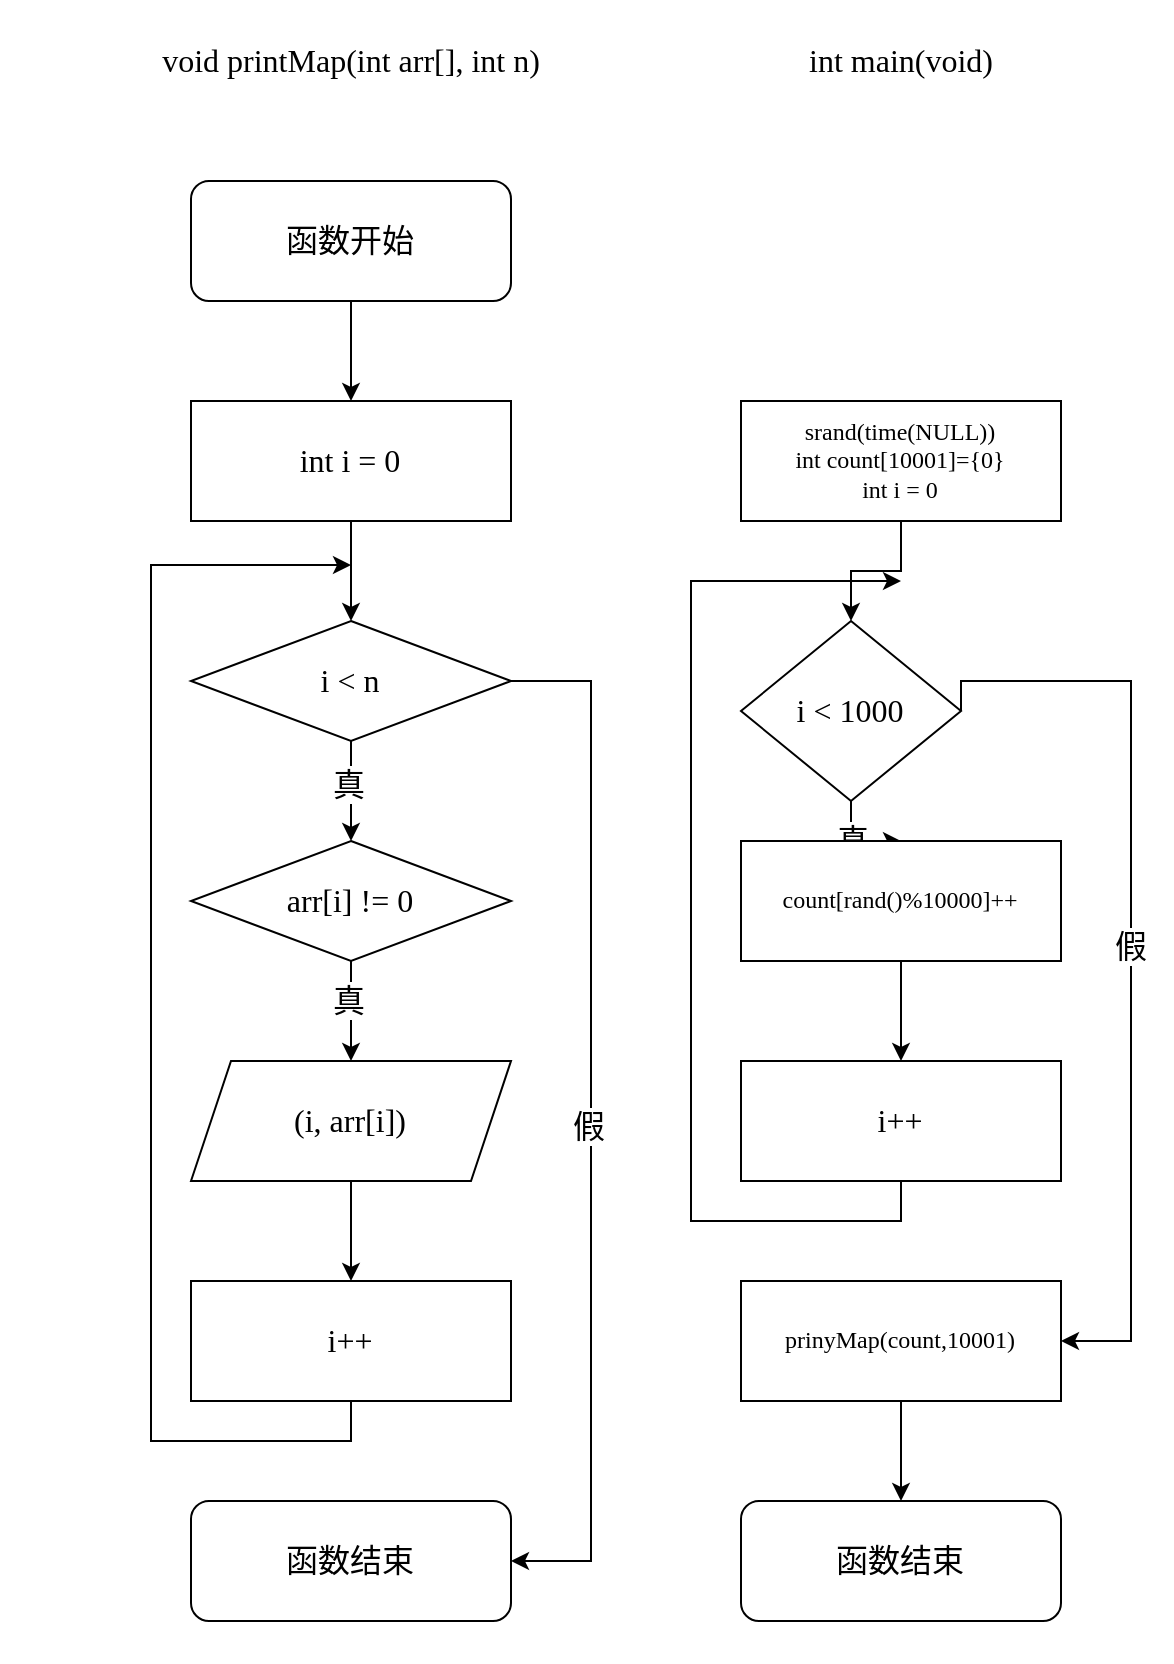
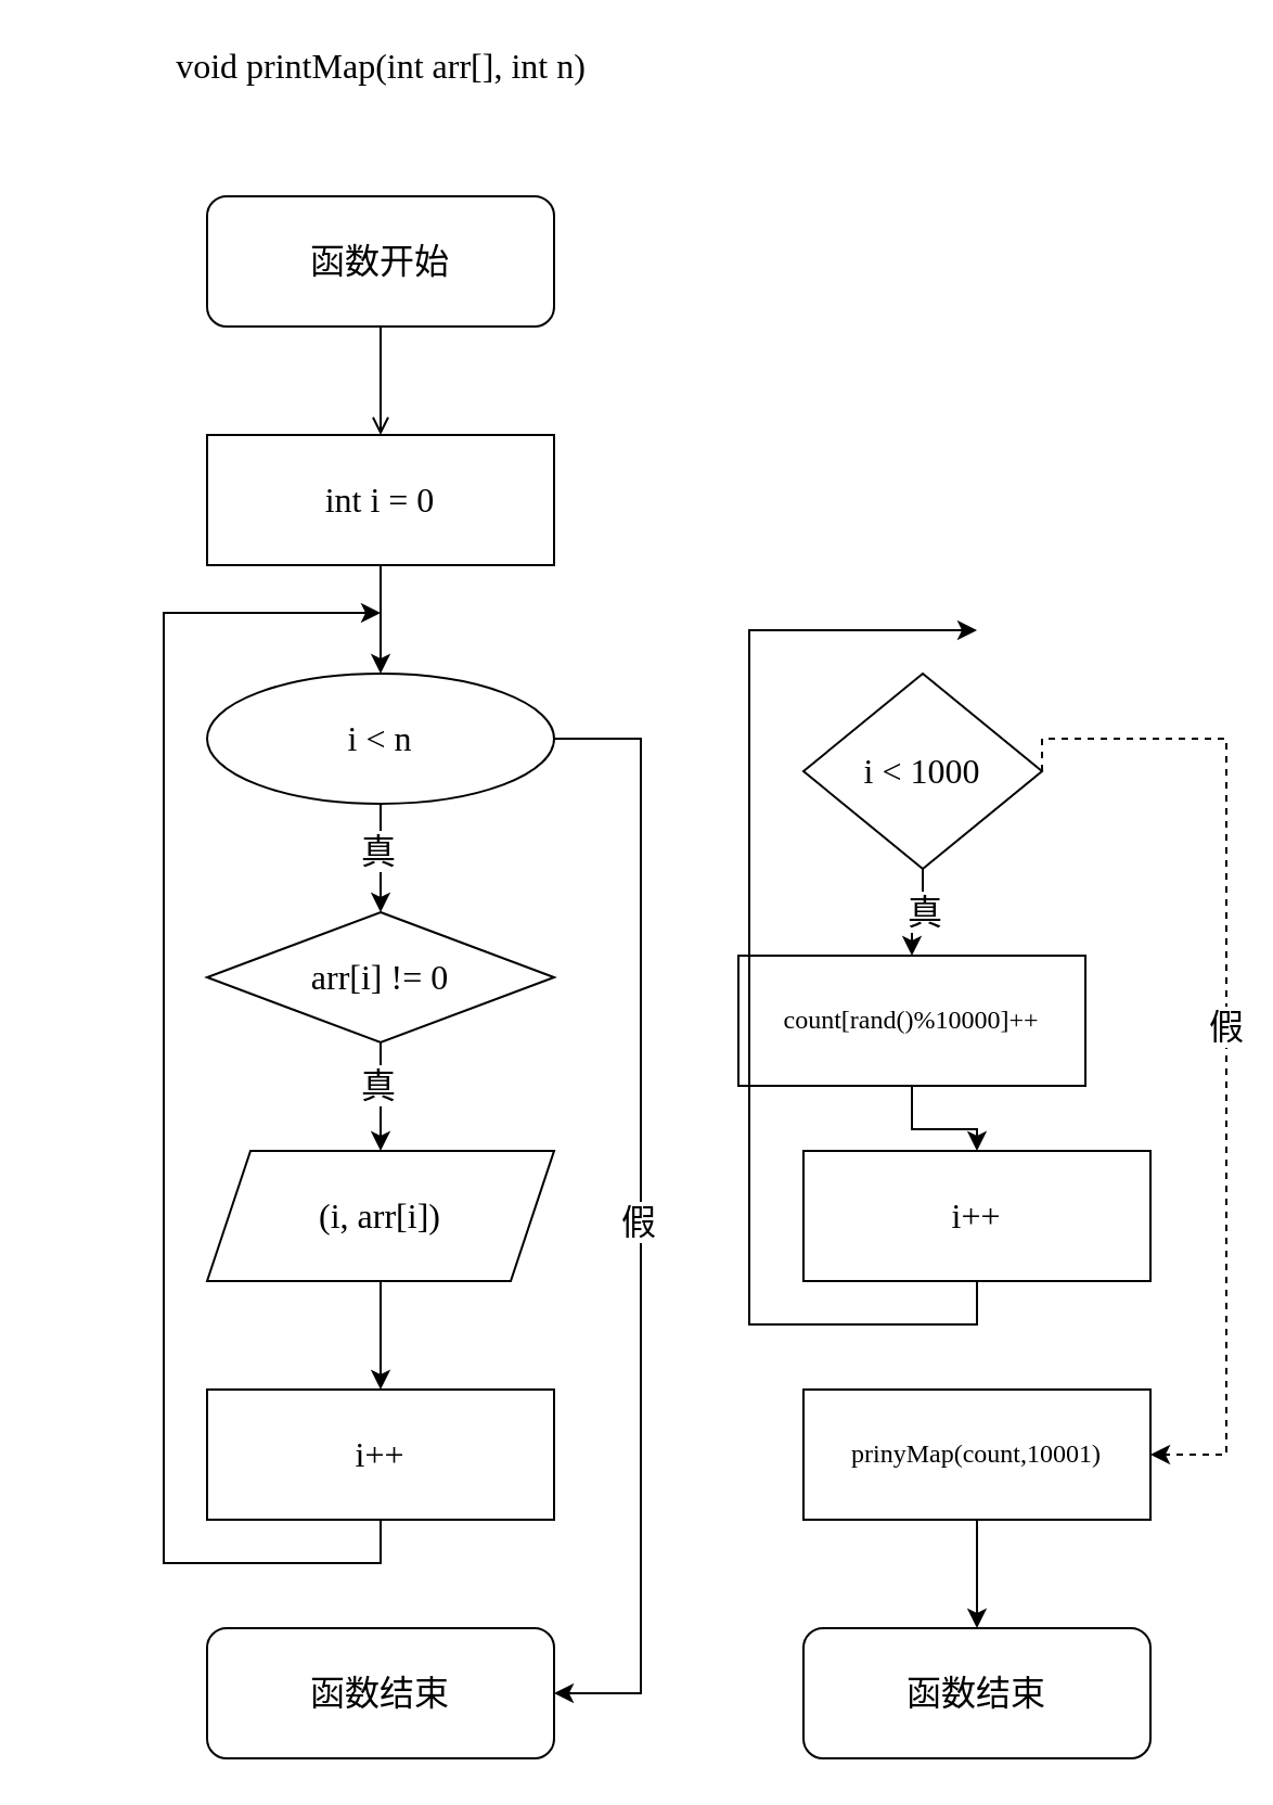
  <mxCell id="0" />
  <mxCell id="1" parent="0" />
- <mxCell id="2" value="" style="edgeStyle=orthogonalEdgeStyle;rounded=0;orthogonalLoop=1;jettySize=auto;html=1;fontFamily=JetBrains Mono;fontSize=16;" edge="1" parent="1" source="3" target="6"><mxGeometry relative="1" as="geometry" /></mxCell>
+ <mxCell id="2" value="" style="edgeStyle=orthogonalEdgeStyle;rounded=0;orthogonalLoop=1;jettySize=auto;html=1;fontFamily=JetBrains Mono;fontSize=16;endArrow=open;" edge="1" parent="1" source="3" target="6"><mxGeometry relative="1" as="geometry" /></mxCell>
  <mxCell id="3" value="函数开始" style="rounded=1;whiteSpace=wrap;html=1;fontFamily=JetBrains Mono;fontSize=16;" vertex="1" parent="1"><mxGeometry x="95" y="90" width="160" height="60" as="geometry" /></mxCell>
  <mxCell id="4" value="void printMap(int arr[], int n)" style="text;html=1;align=center;verticalAlign=middle;resizable=0;points=[];autosize=1;strokeColor=none;fillColor=none;fontFamily=JetBrains Mono;fontSize=16;" vertex="1" parent="1"><mxGeometry x="20" y="20" width="310" height="20" as="geometry" /></mxCell>
  <mxCell id="5" value="" style="edgeStyle=orthogonalEdgeStyle;rounded=0;orthogonalLoop=1;jettySize=auto;html=1;fontFamily=JetBrains Mono;fontSize=16;" edge="1" parent="1" source="6" target="11"><mxGeometry relative="1" as="geometry" /></mxCell>
  <mxCell id="6" value="int i = 0" style="rounded=0;whiteSpace=wrap;html=1;fontFamily=JetBrains Mono;fontSize=16;" vertex="1" parent="1"><mxGeometry x="95" y="200" width="160" height="60" as="geometry" /></mxCell>
  <mxCell id="7" value="" style="edgeStyle=orthogonalEdgeStyle;rounded=0;orthogonalLoop=1;jettySize=auto;html=1;fontFamily=JetBrains Mono;fontSize=16;" edge="1" parent="1" source="11" target="14"><mxGeometry relative="1" as="geometry" /></mxCell>
  <mxCell id="8" value="真" style="edgeLabel;html=1;align=center;verticalAlign=middle;resizable=0;points=[];fontSize=16;fontFamily=JetBrains Mono;" vertex="1" connectable="0" parent="7"><mxGeometry x="-0.16" y="-2" relative="1" as="geometry"><mxPoint as="offset" /></mxGeometry></mxCell>
  <mxCell id="9" style="edgeStyle=orthogonalEdgeStyle;rounded=0;orthogonalLoop=1;jettySize=auto;html=1;exitX=1;exitY=0.5;exitDx=0;exitDy=0;entryX=1;entryY=0.5;entryDx=0;entryDy=0;fontFamily=JetBrains Mono;fontSize=16;" edge="1" parent="1" source="11" target="19"><mxGeometry relative="1" as="geometry"><Array as="points"><mxPoint x="295" y="340" /><mxPoint x="295" y="780" /></Array></mxGeometry></mxCell>
  <mxCell id="10" value="假" style="edgeLabel;html=1;align=center;verticalAlign=middle;resizable=0;points=[];fontSize=16;fontFamily=JetBrains Mono;" vertex="1" connectable="0" parent="9"><mxGeometry x="-0.114" y="-2" relative="1" as="geometry"><mxPoint y="32" as="offset" /></mxGeometry></mxCell>
- <mxCell id="11" value="i &amp;lt; n" style="rhombus;whiteSpace=wrap;html=1;fontFamily=JetBrains Mono;fontSize=16;" vertex="1" parent="1"><mxGeometry x="95" y="310" width="160" height="60" as="geometry" /></mxCell>
+ <mxCell id="11" value="i &amp;lt; n" style="ellipse;whiteSpace=wrap;html=1;fontFamily=JetBrains Mono;fontSize=16;" vertex="1" parent="1"><mxGeometry x="95" y="310" width="160" height="60" as="geometry" /></mxCell>
  <mxCell id="12" value="" style="edgeStyle=orthogonalEdgeStyle;rounded=0;orthogonalLoop=1;jettySize=auto;html=1;fontFamily=JetBrains Mono;fontSize=16;" edge="1" parent="1" source="14" target="16"><mxGeometry relative="1" as="geometry" /></mxCell>
  <mxCell id="13" value="真" style="edgeLabel;html=1;align=center;verticalAlign=middle;resizable=0;points=[];fontSize=16;fontFamily=JetBrains Mono;" vertex="1" connectable="0" parent="12"><mxGeometry x="-0.24" y="-2" relative="1" as="geometry"><mxPoint as="offset" /></mxGeometry></mxCell>
  <mxCell id="14" value="arr[i] != 0" style="rhombus;whiteSpace=wrap;html=1;fontFamily=JetBrains Mono;fontSize=16;" vertex="1" parent="1"><mxGeometry x="95" y="420" width="160" height="60" as="geometry" /></mxCell>
  <mxCell id="15" value="" style="edgeStyle=orthogonalEdgeStyle;rounded=0;orthogonalLoop=1;jettySize=auto;html=1;fontFamily=JetBrains Mono;fontSize=16;" edge="1" parent="1" source="16" target="18"><mxGeometry relative="1" as="geometry" /></mxCell>
  <mxCell id="16" value="(i, arr[i])" style="shape=parallelogram;perimeter=parallelogramPerimeter;whiteSpace=wrap;html=1;fixedSize=1;fontFamily=JetBrains Mono;fontSize=16;" vertex="1" parent="1"><mxGeometry x="95" y="530" width="160" height="60" as="geometry" /></mxCell>
  <mxCell id="17" style="edgeStyle=orthogonalEdgeStyle;rounded=0;orthogonalLoop=1;jettySize=auto;html=1;exitX=0.5;exitY=1;exitDx=0;exitDy=0;fontFamily=JetBrains Mono;fontSize=16;" edge="1" parent="1" source="18"><mxGeometry relative="1" as="geometry"><mxPoint x="175" y="282" as="targetPoint" /><Array as="points"><mxPoint x="175" y="720" /><mxPoint x="75" y="720" /><mxPoint x="75" y="282" /></Array></mxGeometry></mxCell>
  <mxCell id="18" value="i++" style="rounded=0;whiteSpace=wrap;html=1;fontFamily=JetBrains Mono;fontSize=16;" vertex="1" parent="1"><mxGeometry x="95" y="640" width="160" height="60" as="geometry" /></mxCell>
  <mxCell id="19" value="函数结束" style="rounded=1;whiteSpace=wrap;html=1;fontFamily=JetBrains Mono;fontSize=16;" vertex="1" parent="1"><mxGeometry x="95" y="750" width="160" height="60" as="geometry" /></mxCell>
- <mxCell id="20" value="int main(void)" style="text;html=1;align=center;verticalAlign=middle;resizable=0;points=[];autosize=1;strokeColor=none;fillColor=none;fontFamily=JetBrains Mono;fontSize=16;" vertex="1" parent="1"><mxGeometry x="375" y="20" width="150" height="20" as="geometry" /></mxCell>
- <mxCell id="21" value="" style="edgeStyle=orthogonalEdgeStyle;rounded=0;orthogonalLoop=1;jettySize=auto;html=1;fontFamily=JetBrains Mono;fontSize=12;" edge="1" parent="1" source="22" target="26"><mxGeometry relative="1" as="geometry" /></mxCell>
- <mxCell id="22" value="srand(time(NULL))&lt;br style=&quot;font-size: 12px&quot;&gt;int count[10001]={0}&lt;br&gt;int i = 0" style="rounded=0;whiteSpace=wrap;html=1;fontFamily=JetBrains Mono;fontSize=12;" vertex="1" parent="1"><mxGeometry x="370" y="200" width="160" height="60" as="geometry" /></mxCell>
  <mxCell id="23" value="" style="edgeStyle=orthogonalEdgeStyle;rounded=0;orthogonalLoop=1;jettySize=auto;html=1;fontFamily=JetBrains Mono;fontSize=12;" edge="1" parent="1" source="26" target="28"><mxGeometry relative="1" as="geometry" /></mxCell>
  <mxCell id="24" value="真" style="edgeLabel;html=1;align=center;verticalAlign=middle;resizable=0;points=[];fontSize=16;fontFamily=JetBrains Mono;" vertex="1" connectable="0" parent="23"><mxGeometry x="-0.16" y="1" relative="1" as="geometry"><mxPoint x="-1" as="offset" /></mxGeometry></mxCell>
- <mxCell id="25" value="&lt;font style=&quot;font-size: 16px&quot;&gt;假&lt;/font&gt;" style="edgeStyle=orthogonalEdgeStyle;rounded=0;orthogonalLoop=1;jettySize=auto;html=1;exitX=1;exitY=0.5;exitDx=0;exitDy=0;entryX=1;entryY=0.5;entryDx=0;entryDy=0;fontFamily=JetBrains Mono;fontSize=12;" edge="1" parent="1" source="26" target="32"><mxGeometry relative="1" as="geometry"><Array as="points"><mxPoint x="565" y="340" /><mxPoint x="565" y="670" /></Array></mxGeometry></mxCell>
+ <mxCell id="25" value="&lt;font style=&quot;font-size: 16px&quot;&gt;假&lt;/font&gt;" style="edgeStyle=orthogonalEdgeStyle;rounded=0;orthogonalLoop=1;jettySize=auto;html=1;exitX=1;exitY=0.5;exitDx=0;exitDy=0;entryX=1;entryY=0.5;entryDx=0;entryDy=0;fontFamily=JetBrains Mono;fontSize=12;dashed=1;" edge="1" parent="1" source="26" target="32"><mxGeometry relative="1" as="geometry"><Array as="points"><mxPoint x="565" y="340" /><mxPoint x="565" y="670" /></Array></mxGeometry></mxCell>
  <mxCell id="26" value="i &amp;lt; 1000" style="rhombus;whiteSpace=wrap;html=1;fontFamily=JetBrains Mono;fontSize=16;" vertex="1" parent="1"><mxGeometry x="370" y="310" width="110" height="90" as="geometry" /></mxCell>
  <mxCell id="27" value="" style="edgeStyle=orthogonalEdgeStyle;rounded=0;orthogonalLoop=1;jettySize=auto;html=1;fontFamily=JetBrains Mono;fontSize=12;" edge="1" parent="1" source="28" target="30"><mxGeometry relative="1" as="geometry" /></mxCell>
- <mxCell id="28" value="count[rand()%10000]++" style="rounded=0;whiteSpace=wrap;html=1;fontFamily=JetBrains Mono;fontSize=12;" vertex="1" parent="1"><mxGeometry x="370" y="420" width="160" height="60" as="geometry" /></mxCell>
+ <mxCell id="28" value="count[rand()%10000]++" style="rounded=0;whiteSpace=wrap;html=1;fontFamily=JetBrains Mono;fontSize=12;" vertex="1" parent="1"><mxGeometry x="340" y="440" width="160" height="60" as="geometry" /></mxCell>
  <mxCell id="29" style="edgeStyle=orthogonalEdgeStyle;rounded=0;orthogonalLoop=1;jettySize=auto;html=1;exitX=0.5;exitY=1;exitDx=0;exitDy=0;fontFamily=JetBrains Mono;fontSize=12;" edge="1" parent="1" source="30"><mxGeometry relative="1" as="geometry"><mxPoint x="450" y="290" as="targetPoint" /><Array as="points"><mxPoint x="450" y="610" /><mxPoint x="345" y="610" /><mxPoint x="345" y="290" /></Array></mxGeometry></mxCell>
  <mxCell id="30" value="i++" style="rounded=0;whiteSpace=wrap;html=1;fontFamily=JetBrains Mono;fontSize=16;" vertex="1" parent="1"><mxGeometry x="370" y="530" width="160" height="60" as="geometry" /></mxCell>
  <mxCell id="31" value="" style="edgeStyle=orthogonalEdgeStyle;rounded=0;orthogonalLoop=1;jettySize=auto;html=1;fontFamily=JetBrains Mono;fontSize=12;" edge="1" parent="1" source="32" target="33"><mxGeometry relative="1" as="geometry" /></mxCell>
  <mxCell id="32" value="prinyMap(count,10001)" style="rounded=0;whiteSpace=wrap;html=1;fontFamily=JetBrains Mono;fontSize=12;" vertex="1" parent="1"><mxGeometry x="370" y="640" width="160" height="60" as="geometry" /></mxCell>
  <mxCell id="33" value="函数结束" style="rounded=1;whiteSpace=wrap;html=1;fontFamily=JetBrains Mono;fontSize=16;" vertex="1" parent="1"><mxGeometry x="370" y="750" width="160" height="60" as="geometry" /></mxCell>
